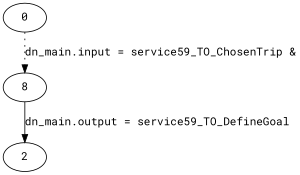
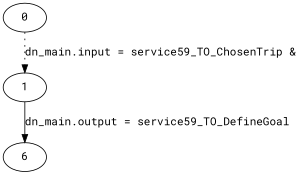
  digraph {
    fontname="Roboto Mono"
    node [fontname="Roboto Mono"]
    edge [fontname="Roboto Mono"]
    0
-   1 [label=8]
-   2
+   1
+   2 [label=6]
    0 -> 1 [label="dn_main.input = service59_TO_ChosenTrip &\n" style=dotted]
    1 -> 2 [label="dn_main.output = service59_TO_DefineGoal"]
  }
